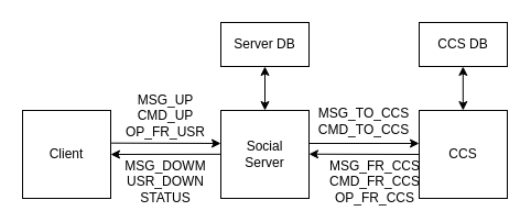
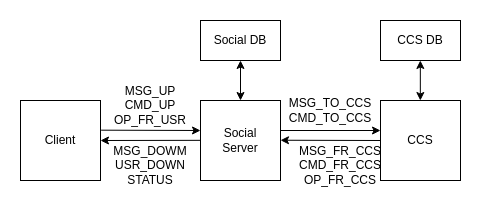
  <mxCell id="0" />
  <mxCell id="1" parent="0" />
  <mxCell id="2" value="" style="rounded=0;whiteSpace=wrap;html=1;" vertex="1" parent="1"><mxGeometry x="20" y="100" width="80" height="80" as="geometry" /></mxCell>
  <mxCell id="3" value="" style="rounded=0;whiteSpace=wrap;html=1;" vertex="1" parent="1"><mxGeometry x="200" y="100" width="80" height="80" as="geometry" /></mxCell>
  <mxCell id="4" value="Social Server" style="text;html=1;strokeColor=none;fillColor=none;align=center;verticalAlign=middle;whiteSpace=wrap;rounded=0;" vertex="1" parent="1"><mxGeometry x="210" y="125" width="60" height="30" as="geometry" /></mxCell>
  <mxCell id="5" value="" style="rounded=0;whiteSpace=wrap;html=1;" vertex="1" parent="1"><mxGeometry x="380" y="100" width="80" height="80" as="geometry" /></mxCell>
  <mxCell id="6" value="CCS" style="text;html=1;strokeColor=none;fillColor=none;align=center;verticalAlign=middle;whiteSpace=wrap;rounded=0;" vertex="1" parent="1"><mxGeometry x="390" y="125" width="60" height="30" as="geometry" /></mxCell>
  <mxCell id="7" value="Client" style="text;html=1;strokeColor=none;fillColor=none;align=center;verticalAlign=middle;whiteSpace=wrap;rounded=0;" vertex="1" parent="1"><mxGeometry x="30" y="125" width="60" height="30" as="geometry" /></mxCell>
  <mxCell id="8" value="" style="rounded=0;whiteSpace=wrap;html=1;" vertex="1" parent="1"><mxGeometry x="200" y="20" width="80" height="40" as="geometry" /></mxCell>
  <mxCell id="9" value="" style="rounded=0;whiteSpace=wrap;html=1;" vertex="1" parent="1"><mxGeometry x="380" y="20" width="80" height="40" as="geometry" /></mxCell>
- <mxCell id="10" value="Server DB" style="text;html=1;strokeColor=none;fillColor=none;align=center;verticalAlign=middle;whiteSpace=wrap;rounded=0;" vertex="1" parent="1"><mxGeometry x="210" y="25" width="60" height="30" as="geometry" /></mxCell>
+ <mxCell id="10" value="Social DB" style="text;html=1;strokeColor=none;fillColor=none;align=center;verticalAlign=middle;whiteSpace=wrap;rounded=0;" vertex="1" parent="1"><mxGeometry x="210" y="25" width="60" height="30" as="geometry" /></mxCell>
  <mxCell id="11" value="CCS DB" style="text;html=1;strokeColor=none;fillColor=none;align=center;verticalAlign=middle;whiteSpace=wrap;rounded=0;" vertex="1" parent="1"><mxGeometry x="390" y="25" width="60" height="30" as="geometry" /></mxCell>
  <mxCell id="12" value="" style="endArrow=classic;html=1;rounded=0;exitX=1.008;exitY=0.371;exitDx=0;exitDy=0;entryX=0;entryY=0.25;entryDx=0;entryDy=0;exitPerimeter=0;" edge="1" parent="1" source="2"><mxGeometry width="50" height="50" relative="1" as="geometry"><mxPoint x="120" y="130" as="sourcePoint" /><mxPoint x="200" y="130" as="targetPoint" /></mxGeometry></mxCell>
  <mxCell id="13" value="" style="endArrow=classic;html=1;rounded=0;exitX=0.996;exitY=0.119;exitDx=0;exitDy=0;exitPerimeter=0;entryX=0;entryY=0.375;entryDx=0;entryDy=0;entryPerimeter=0;" edge="1" parent="1" target="5"><mxGeometry width="50" height="50" relative="1" as="geometry"><mxPoint x="280" y="130" as="sourcePoint" /><mxPoint x="360" y="130" as="targetPoint" /></mxGeometry></mxCell>
  <mxCell id="14" value="" style="endArrow=classic;html=1;rounded=0;exitX=0;exitY=0.75;exitDx=0;exitDy=0;entryX=1;entryY=0.5;entryDx=0;entryDy=0;" edge="1" parent="1" target="2"><mxGeometry width="50" height="50" relative="1" as="geometry"><mxPoint x="200" y="139.84" as="sourcePoint" /><mxPoint x="120" y="139.84" as="targetPoint" /></mxGeometry></mxCell>
  <mxCell id="15" value="MSG_UP&lt;br&gt;CMD_UP&lt;br&gt;OP_FR_USR" style="text;html=1;strokeColor=none;fillColor=none;align=center;verticalAlign=middle;whiteSpace=wrap;rounded=0;" vertex="1" parent="1"><mxGeometry x="120" y="90" width="60" height="30" as="geometry" /></mxCell>
  <mxCell id="16" value="MSG_TO_CCS&lt;br&gt;CMD_TO_CCS" style="text;html=1;strokeColor=none;fillColor=none;align=center;verticalAlign=middle;whiteSpace=wrap;rounded=0;" vertex="1" parent="1"><mxGeometry x="300" y="95" width="60" height="30" as="geometry" /></mxCell>
  <mxCell id="17" value="" style="endArrow=classic;html=1;rounded=0;exitX=0;exitY=0.5;exitDx=0;exitDy=0;entryX=1;entryY=0.75;entryDx=0;entryDy=0;" edge="1" parent="1" source="5"><mxGeometry width="50" height="50" relative="1" as="geometry"><mxPoint x="360" y="139.74" as="sourcePoint" /><mxPoint x="280" y="139.74" as="targetPoint" /></mxGeometry></mxCell>
  <mxCell id="18" value="MSG_FR_CCS&lt;br&gt;CMD_FR_CCS&lt;br&gt;OP_FR_CCS" style="text;html=1;strokeColor=none;fillColor=none;align=center;verticalAlign=middle;whiteSpace=wrap;rounded=0;" vertex="1" parent="1"><mxGeometry x="310" y="150" width="60" height="30" as="geometry" /></mxCell>
  <mxCell id="19" value="MSG_DOWM&lt;br&gt;USR_DOWN&lt;br&gt;STATUS" style="text;html=1;strokeColor=none;fillColor=none;align=center;verticalAlign=middle;whiteSpace=wrap;rounded=0;" vertex="1" parent="1"><mxGeometry x="120" y="150" width="60" height="30" as="geometry" /></mxCell>
  <mxCell id="20" value="" style="endArrow=classic;startArrow=classic;html=1;rounded=0;exitX=0.5;exitY=0;exitDx=0;exitDy=0;" edge="1" parent="1" source="3"><mxGeometry width="50" height="50" relative="1" as="geometry"><mxPoint x="190" y="110" as="sourcePoint" /><mxPoint x="240" y="60" as="targetPoint" /></mxGeometry></mxCell>
  <mxCell id="21" value="" style="endArrow=classic;startArrow=classic;html=1;rounded=0;exitX=0.5;exitY=0;exitDx=0;exitDy=0;" edge="1" parent="1"><mxGeometry width="50" height="50" relative="1" as="geometry"><mxPoint x="419.84" y="100" as="sourcePoint" /><mxPoint x="419.84" y="60" as="targetPoint" /></mxGeometry></mxCell>
